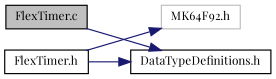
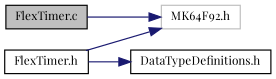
  digraph {
    fontname="Playfair Display"
    rankdir=LR
    node [color=black fillcolor=white fontname="Playfair Display" fontsize=10 shape=record style=filled]
    edge [color=midnightblue fontname="Playfair Display" fontsize=10 labelfontname=Helvetica labelfontsize=10 style=solid]
    n1 [fillcolor=grey75 fontcolor=black height=0.2 label="FlexTimer.c" width=0.4]
    n2 [color=grey75 height=0.2 label="MK64F92.h" width=0.4]
    n3 [height=0.2 label="FlexTimer.h" width=0.4]
    n4 [height=0.2 label="DataTypeDefinitions.h" width=0.4]
-   n1 -> n4
+   n1 -> n2
    n3 -> n2
    n3 -> n4
  }
